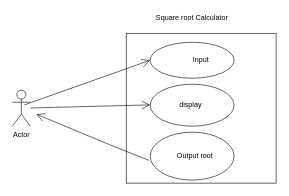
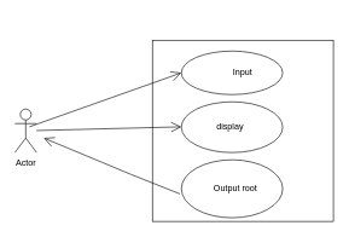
  <mxCell id="0" />
  <mxCell id="1" parent="0" />
  <mxCell id="2" value="Actor" style="shape=umlActor;verticalLabelPosition=bottom;verticalAlign=top;html=1;outlineConnect=0;" vertex="1" parent="1"><mxGeometry x="20" y="150" width="30" height="60" as="geometry" /></mxCell>
  <mxCell id="3" value="" style="whiteSpace=wrap;html=1;aspect=fixed;" vertex="1" parent="1"><mxGeometry x="210" y="55" width="250" height="250" as="geometry" /></mxCell>
  <mxCell id="4" value="" style="ellipse;whiteSpace=wrap;html=1;" vertex="1" parent="1"><mxGeometry x="250" y="70" width="140" height="60" as="geometry" /></mxCell>
  <mxCell id="5" value="" style="ellipse;whiteSpace=wrap;html=1;" vertex="1" parent="1"><mxGeometry x="250" y="140" width="140" height="70" as="geometry" /></mxCell>
  <mxCell id="6" value="" style="ellipse;whiteSpace=wrap;html=1;" vertex="1" parent="1"><mxGeometry x="250" y="220" width="140" height="80" as="geometry" /></mxCell>
  <mxCell id="7" value="Input" style="text;html=1;strokeColor=none;fillColor=none;align=center;verticalAlign=middle;whiteSpace=wrap;rounded=0;" vertex="1" parent="1"><mxGeometry x="295" y="90" width="80" height="20" as="geometry" /></mxCell>
  <mxCell id="8" value="display" style="text;html=1;strokeColor=none;fillColor=none;align=center;verticalAlign=middle;whiteSpace=wrap;rounded=0;" vertex="1" parent="1"><mxGeometry x="280" y="165" width="75" height="20" as="geometry" /></mxCell>
  <mxCell id="9" value="Output root" style="text;html=1;strokeColor=none;fillColor=none;align=center;verticalAlign=middle;whiteSpace=wrap;rounded=0;" vertex="1" parent="1"><mxGeometry x="285" y="245" width="80" height="30" as="geometry" /></mxCell>
  <mxCell id="10" value="" style="endArrow=open;endFill=1;endSize=12;html=1;entryX=0;entryY=0.5;entryDx=0;entryDy=0;" edge="1" parent="1" target="4"><mxGeometry width="160" relative="1" as="geometry"><mxPoint x="40" y="174.5" as="sourcePoint" /><mxPoint x="200" y="174.5" as="targetPoint" /></mxGeometry></mxCell>
  <mxCell id="11" value="" style="endArrow=open;endFill=1;endSize=12;html=1;" edge="1" parent="1" source="2"><mxGeometry width="160" relative="1" as="geometry"><mxPoint x="90" y="174.5" as="sourcePoint" /><mxPoint x="250" y="174.5" as="targetPoint" /></mxGeometry></mxCell>
  <mxCell id="12" value="" style="endArrow=open;endFill=1;endSize=12;html=1;exitX=-0.014;exitY=0.588;exitDx=0;exitDy=0;exitPerimeter=0;" edge="1" parent="1" source="6"><mxGeometry width="160" relative="1" as="geometry"><mxPoint x="-30" y="320" as="sourcePoint" /><mxPoint x="60" y="190" as="targetPoint" /><Array as="points"><mxPoint x="180" y="240" /></Array></mxGeometry></mxCell>
- <mxCell id="13" value="Square root Calculator" style="text;html=1;strokeColor=none;fillColor=none;align=center;verticalAlign=middle;whiteSpace=wrap;rounded=0;" vertex="1" parent="1"><mxGeometry x="225" y="20" width="190" height="20" as="geometry" /></mxCell>
